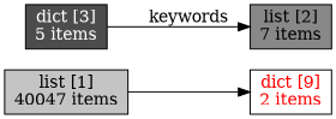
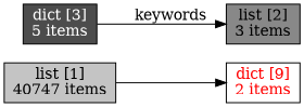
  digraph {
    rankdir=LR
    node [shape=box style=filled]
    n1 [fillcolor="0,0,1" fontcolor=red label="dict [9]\n2 items"]
-   n2 [fillcolor="0,0,0.766667" label="list [1]\n40047 items"]
-   n3 [fillcolor="0,0,0.533333" label="list [2]\n7 items"]
+   n2 [fillcolor="0,0,0.766667" label="list [1]\n40747 items"]
+   n3 [fillcolor="0,0,0.533333" label="list [2]\n3 items"]
    n4 [fillcolor="0,0,0.3" fontcolor=white label="dict [3]\n5 items"]
    n2 -> n1
    n4 -> n3 [label=keywords weight=2]
  }
